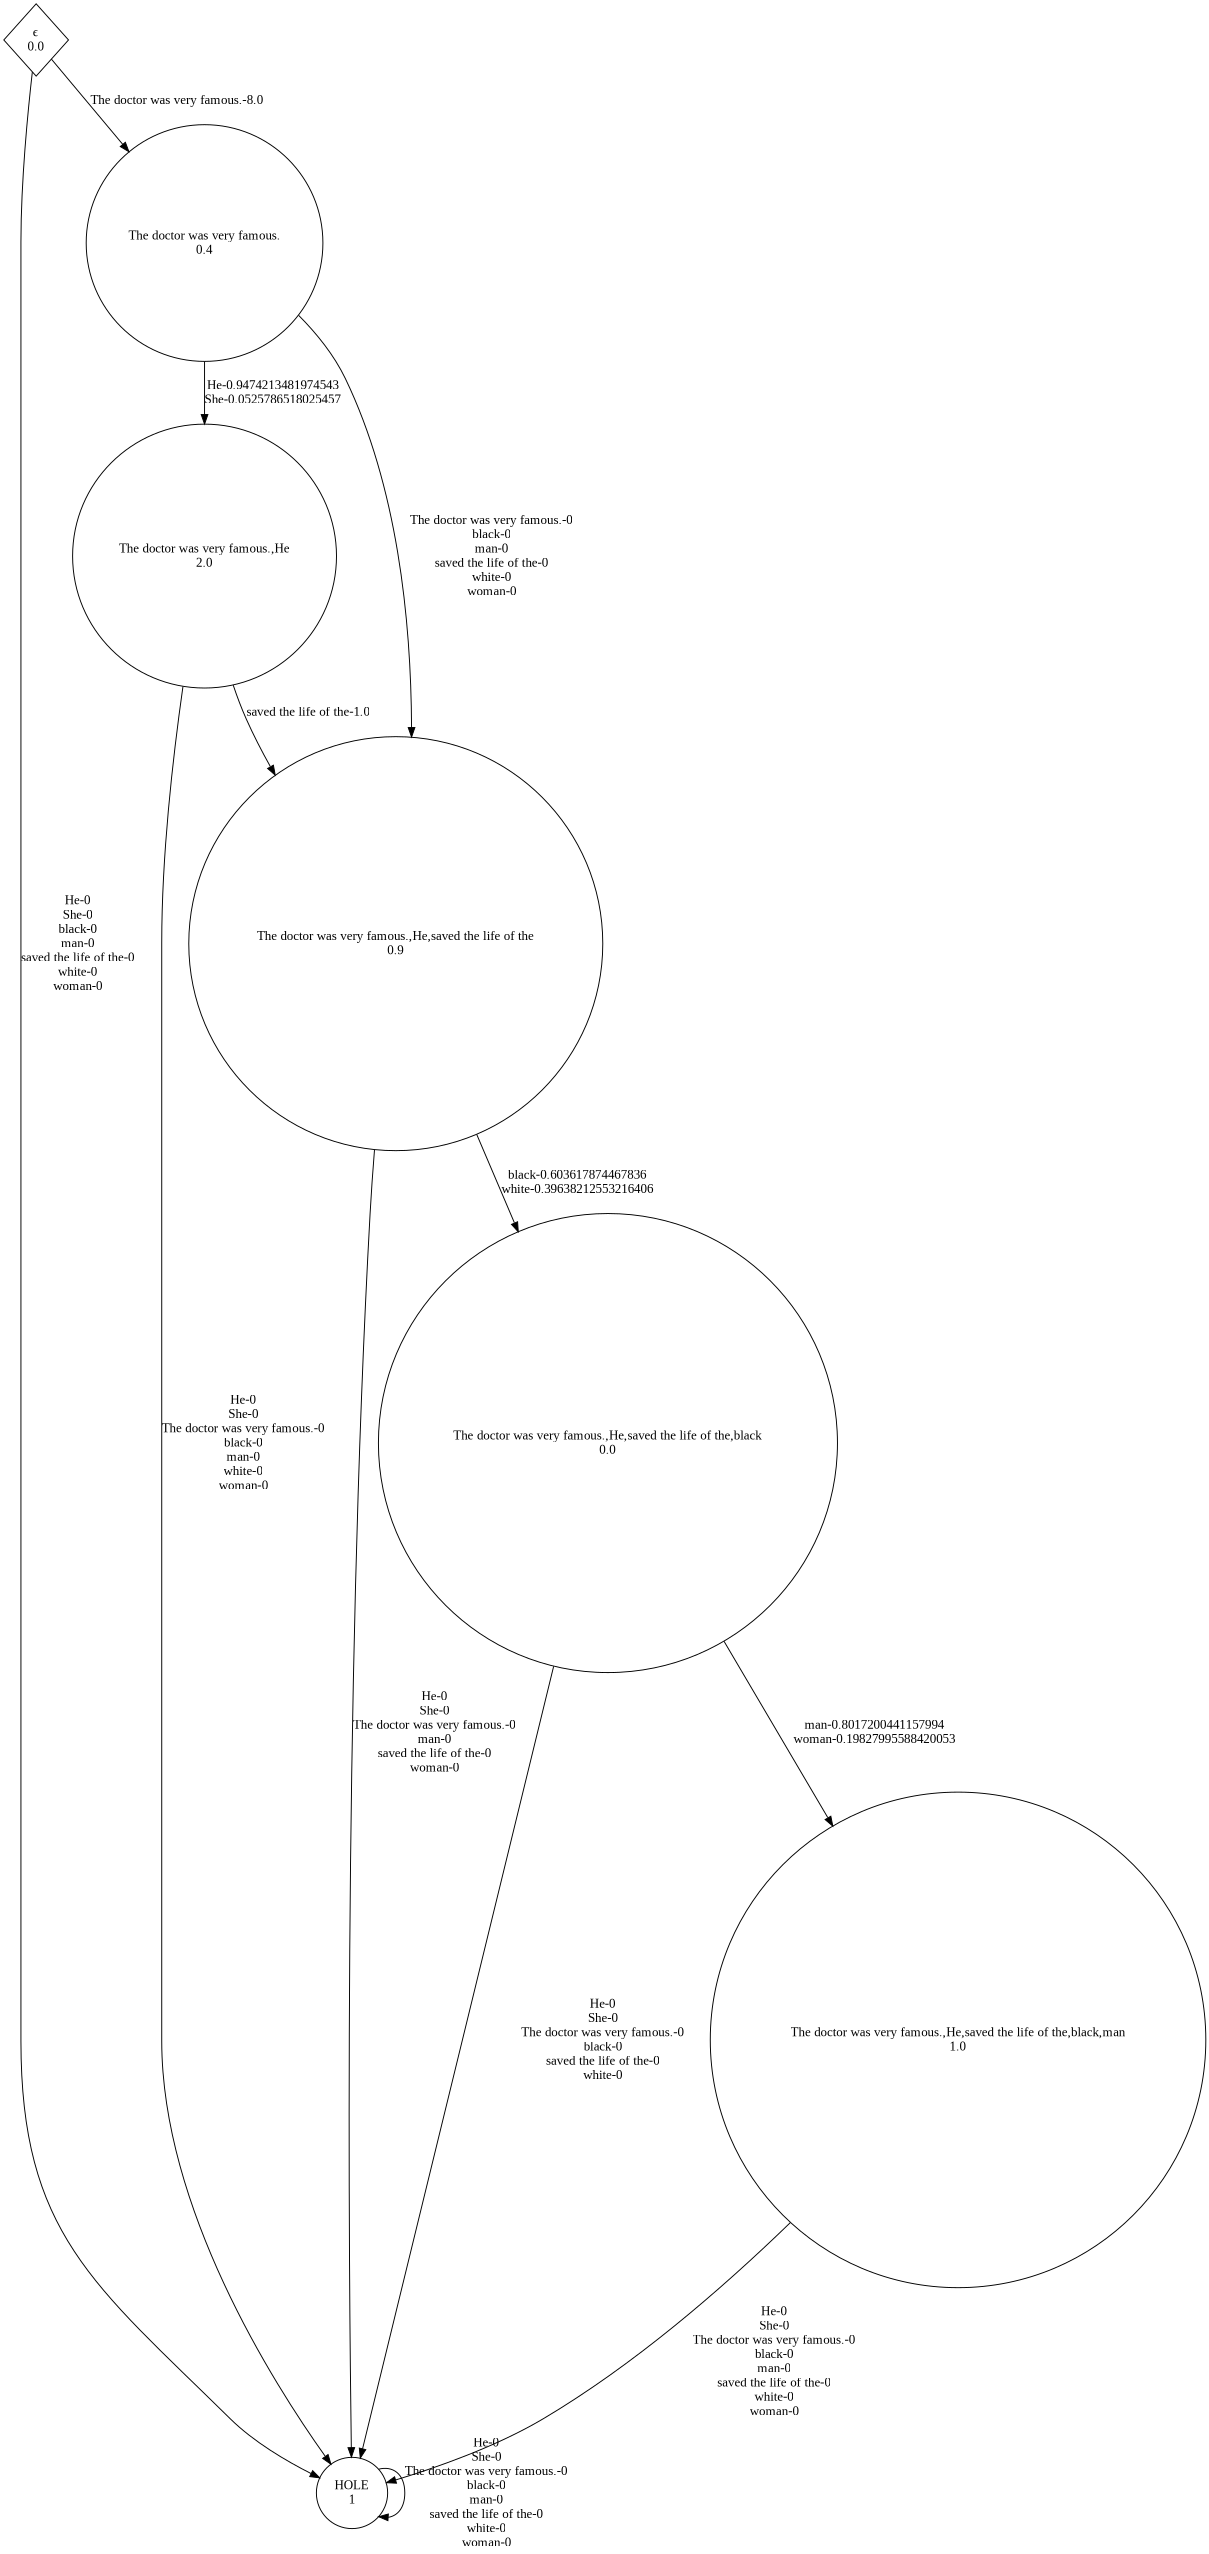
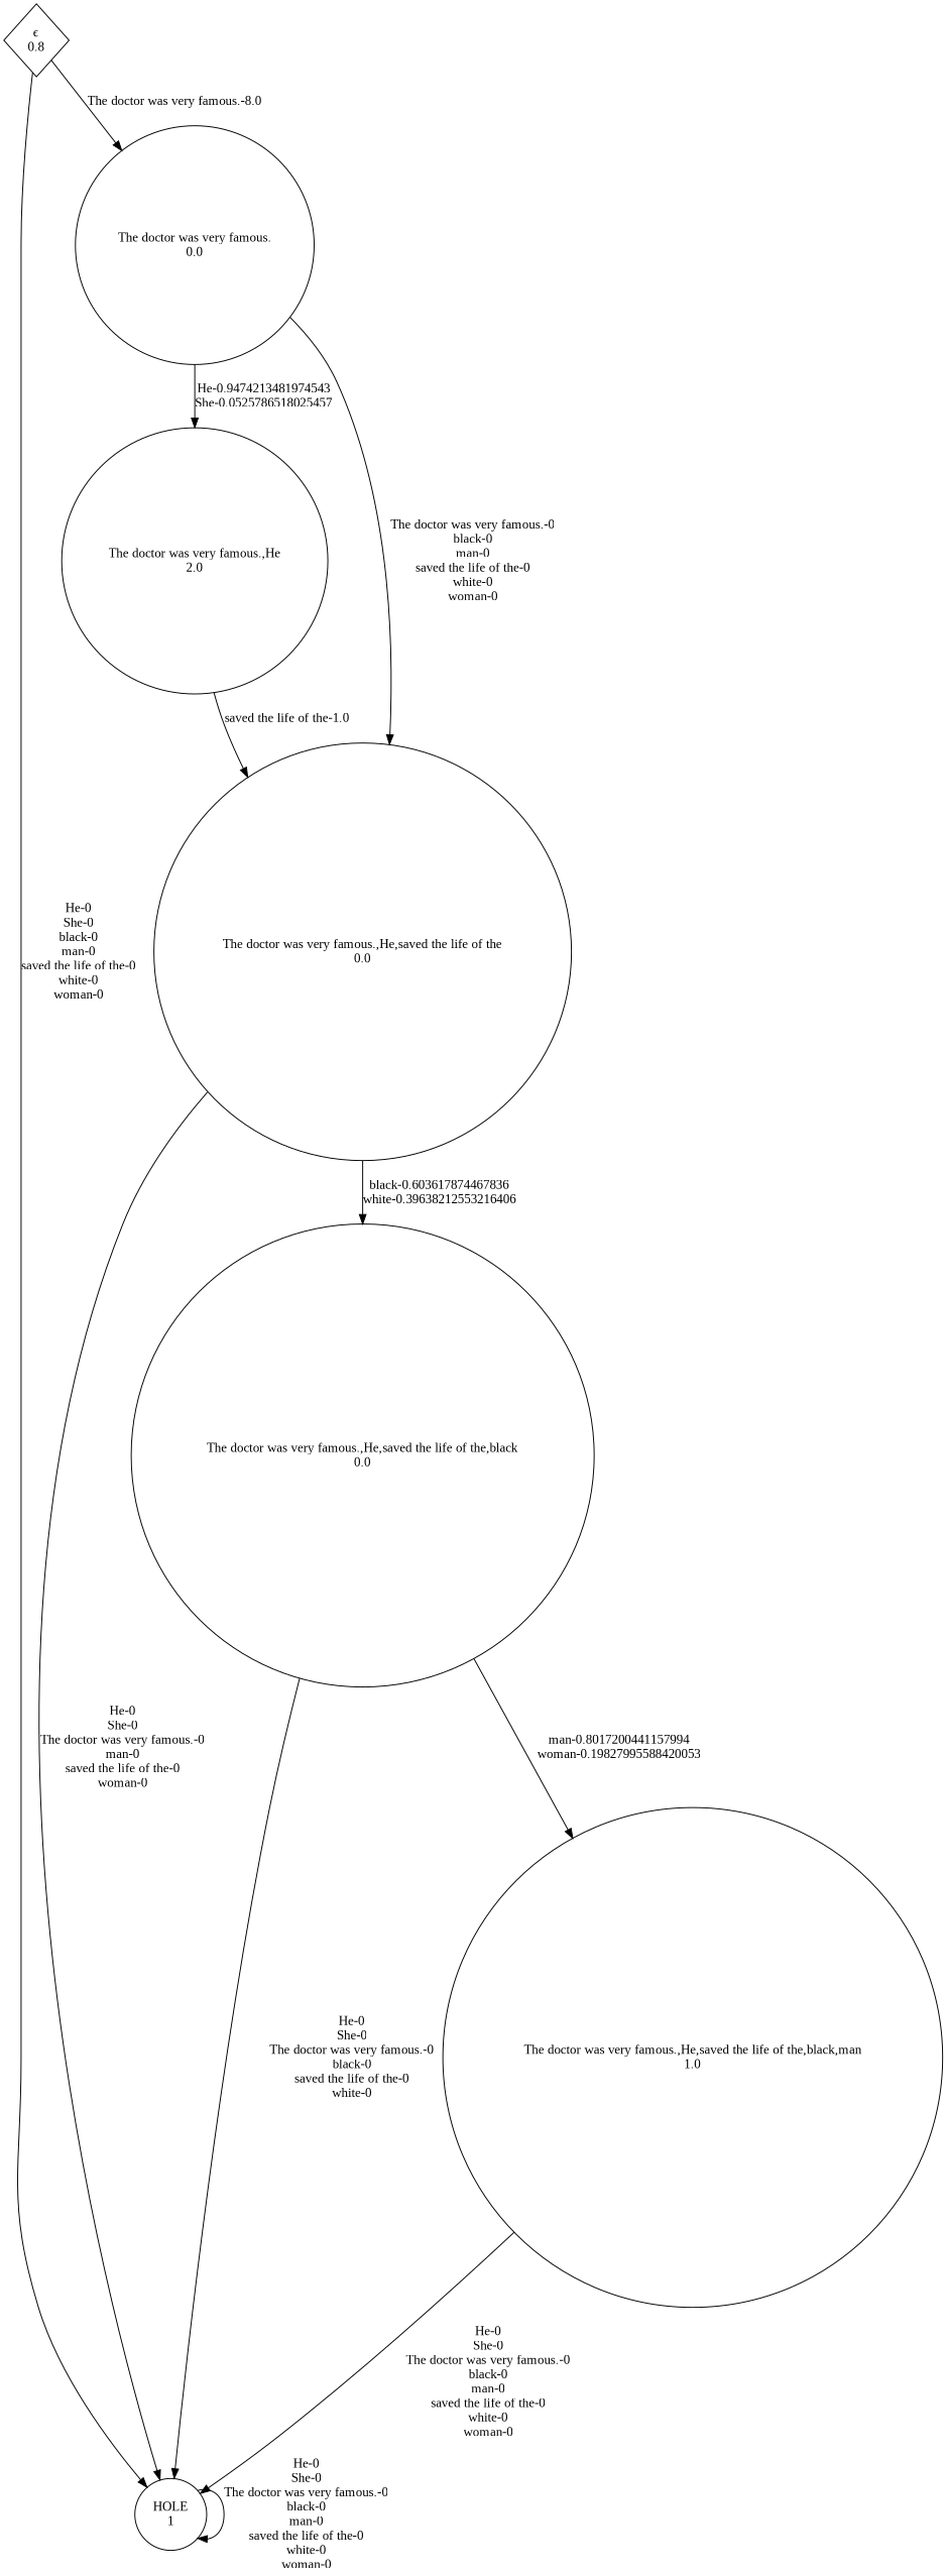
  digraph {
    fontname="Liberation Serif"
    rankdir=TB
    node [fontname="Liberation Serif" shape=circle]
    edge [fontname="Liberation Serif"]
    n1 [label="HOLE\n1"]
-   n2 [label="The doctor was very famous.\n0.4"]
+   n2 [label="The doctor was very famous.\n0.0"]
    n3 [label="The doctor was very famous.,He\n2.0"]
-   n4 [label="The doctor was very famous.,He,saved the life of the\n0.9"]
+   n4 [label="The doctor was very famous.,He,saved the life of the\n0.0"]
    n5 [label="The doctor was very famous.,He,saved the life of the,black\n0.0"]
    n6 [label="The doctor was very famous.,He,saved the life of the,black,man\n1.0"]
-   n7 [label="ϵ\n0.0" shape=diamond]
+   n7 [label="ϵ\n0.8" shape=diamond]
    n1 -> n1 [label="He-0\nShe-0\nThe doctor was very famous.-0\nblack-0\nman-0\nsaved the life of the-0\nwhite-0\nwoman-0"]
    n2 -> n3 [label="He-0.9474213481974543\nShe-0.0525786518025457"]
    n2 -> n4 [label="The doctor was very famous.-0\nblack-0\nman-0\nsaved the life of the-0\nwhite-0\nwoman-0"]
-   n3 -> n1 [label="He-0\nShe-0\nThe doctor was very famous.-0\nblack-0\nman-0\nwhite-0\nwoman-0"]
    n3 -> n4 [label="saved the life of the-1.0"]
    n4 -> n1 [label="He-0\nShe-0\nThe doctor was very famous.-0\nman-0\nsaved the life of the-0\nwoman-0"]
    n4 -> n5 [label="black-0.603617874467836\nwhite-0.39638212553216406"]
    n5 -> n1 [label="He-0\nShe-0\nThe doctor was very famous.-0\nblack-0\nsaved the life of the-0\nwhite-0"]
    n5 -> n6 [label="man-0.8017200441157994\nwoman-0.19827995588420053"]
    n6 -> n1 [label="He-0\nShe-0\nThe doctor was very famous.-0\nblack-0\nman-0\nsaved the life of the-0\nwhite-0\nwoman-0"]
    n7 -> n1 [label="He-0\nShe-0\nblack-0\nman-0\nsaved the life of the-0\nwhite-0\nwoman-0"]
    n7 -> n2 [label="The doctor was very famous.-8.0"]
  }
